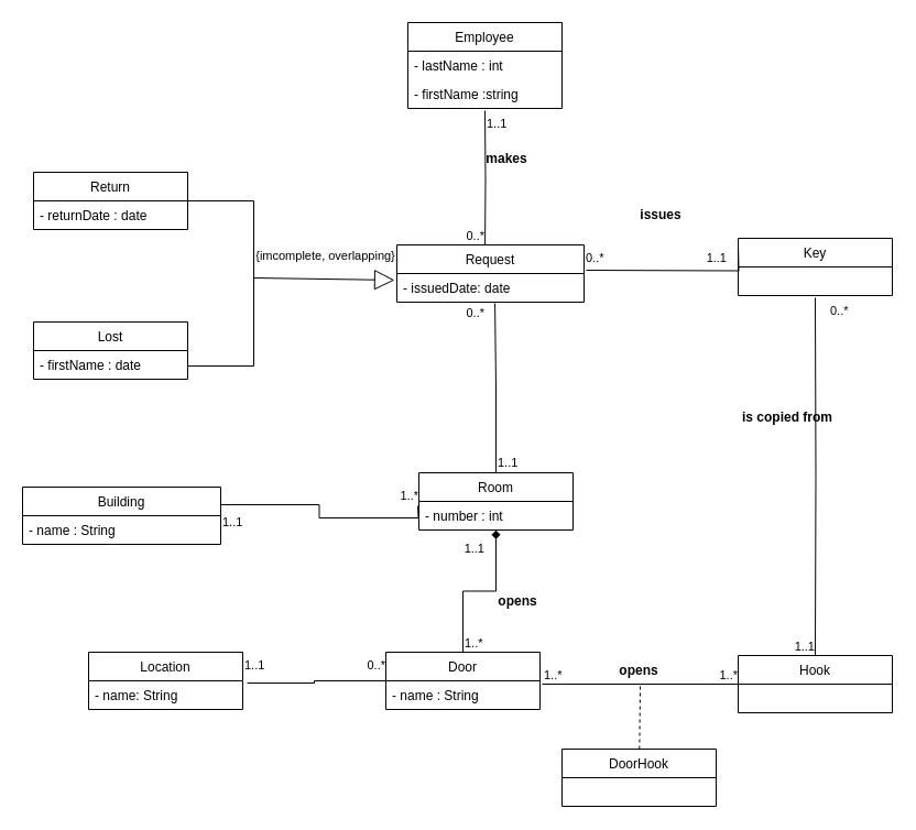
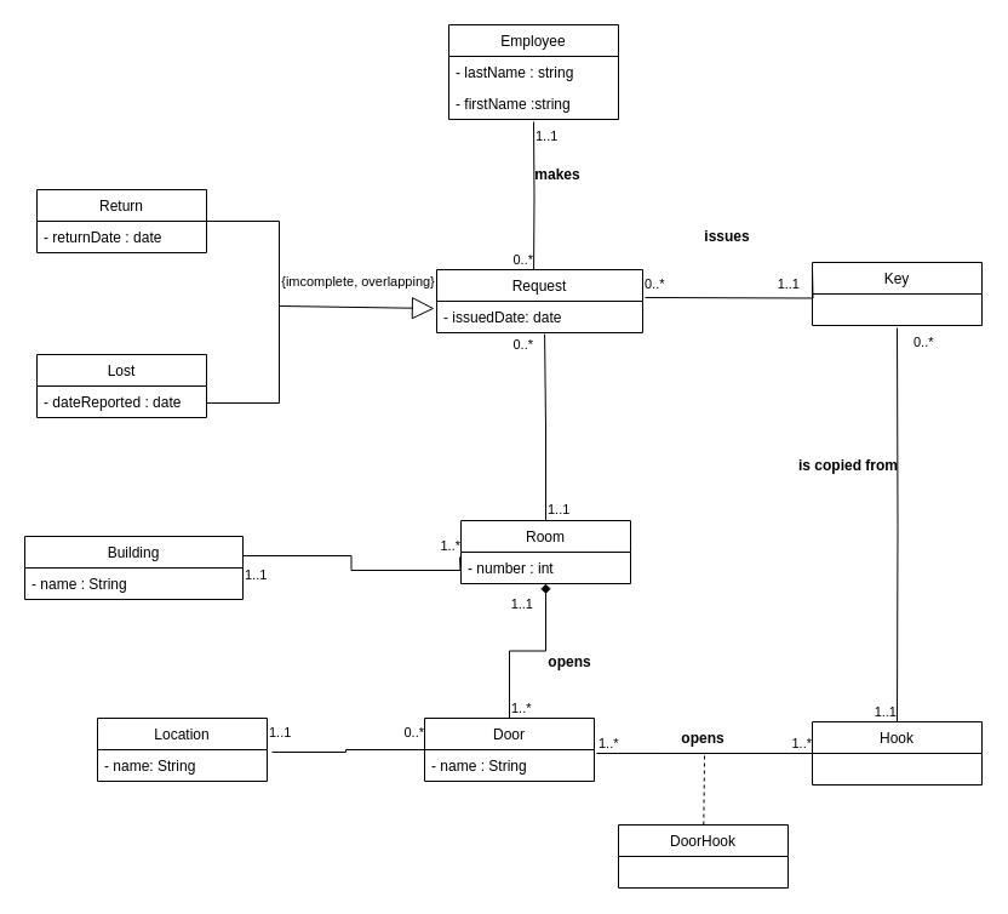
  <mxCell id="0" />
  <mxCell id="1" parent="0" />
  <mxCell id="2" value="Employee" style="swimlane;fontStyle=0;childLayout=stackLayout;horizontal=1;startSize=26;fillColor=none;horizontalStack=0;resizeParent=1;resizeParentMax=0;resizeLast=0;collapsible=1;marginBottom=0;" parent="1" vertex="1"><mxGeometry x="370" y="20" width="140" height="78" as="geometry" /></mxCell>
- <mxCell id="3" value="- lastName : int" style="text;strokeColor=none;fillColor=none;align=left;verticalAlign=top;spacingLeft=4;spacingRight=4;overflow=hidden;rotatable=0;points=[[0,0.5],[1,0.5]];portConstraint=eastwest;" parent="2" vertex="1"><mxGeometry y="26" width="140" height="26" as="geometry" /></mxCell>
+ <mxCell id="3" value="- lastName : string" style="text;strokeColor=none;fillColor=none;align=left;verticalAlign=top;spacingLeft=4;spacingRight=4;overflow=hidden;rotatable=0;points=[[0,0.5],[1,0.5]];portConstraint=eastwest;" parent="2" vertex="1"><mxGeometry y="26" width="140" height="26" as="geometry" /></mxCell>
  <mxCell id="4" value="- firstName :string" style="text;strokeColor=none;fillColor=none;align=left;verticalAlign=top;spacingLeft=4;spacingRight=4;overflow=hidden;rotatable=0;points=[[0,0.5],[1,0.5]];portConstraint=eastwest;" parent="2" vertex="1"><mxGeometry y="52" width="140" height="26" as="geometry" /></mxCell>
  <mxCell id="5" value="Building" style="swimlane;fontStyle=0;childLayout=stackLayout;horizontal=1;startSize=26;fillColor=none;horizontalStack=0;resizeParent=1;resizeParentMax=0;resizeLast=0;collapsible=1;marginBottom=0;" parent="1" vertex="1"><mxGeometry x="20" y="442" width="180" height="52" as="geometry" /></mxCell>
  <mxCell id="6" value="- name : String" style="text;strokeColor=none;fillColor=none;align=left;verticalAlign=top;spacingLeft=4;spacingRight=4;overflow=hidden;rotatable=0;points=[[0,0.5],[1,0.5]];portConstraint=eastwest;" parent="5" vertex="1"><mxGeometry y="26" width="180" height="26" as="geometry" /></mxCell>
  <mxCell id="7" value="Hook" style="swimlane;fontStyle=0;childLayout=stackLayout;horizontal=1;startSize=26;fillColor=none;horizontalStack=0;resizeParent=1;resizeParentMax=0;resizeLast=0;collapsible=1;marginBottom=0;" parent="1" vertex="1"><mxGeometry x="670" y="595" width="140" height="52" as="geometry" /></mxCell>
  <mxCell id="8" value="Key" style="swimlane;fontStyle=0;childLayout=stackLayout;horizontal=1;startSize=26;fillColor=none;horizontalStack=0;resizeParent=1;resizeParentMax=0;resizeLast=0;collapsible=1;marginBottom=0;" parent="1" vertex="1"><mxGeometry x="670" y="216" width="140" height="52" as="geometry" /></mxCell>
  <mxCell id="9" value="Room" style="swimlane;fontStyle=0;childLayout=stackLayout;horizontal=1;startSize=26;fillColor=none;horizontalStack=0;resizeParent=1;resizeParentMax=0;resizeLast=0;collapsible=1;marginBottom=0;" parent="1" vertex="1"><mxGeometry x="380" y="429" width="140" height="52" as="geometry" /></mxCell>
  <mxCell id="10" value="- number : int" style="text;strokeColor=none;fillColor=none;align=left;verticalAlign=top;spacingLeft=4;spacingRight=4;overflow=hidden;rotatable=0;points=[[0,0.5],[1,0.5]];portConstraint=eastwest;" parent="9" vertex="1"><mxGeometry y="26" width="140" height="26" as="geometry" /></mxCell>
  <mxCell id="11" value="Door" style="swimlane;fontStyle=0;childLayout=stackLayout;horizontal=1;startSize=26;fillColor=none;horizontalStack=0;resizeParent=1;resizeParentMax=0;resizeLast=0;collapsible=1;marginBottom=0;" parent="1" vertex="1"><mxGeometry x="350" y="592" width="140" height="52" as="geometry" /></mxCell>
  <mxCell id="12" value="- name : String" style="text;strokeColor=none;fillColor=none;align=left;verticalAlign=top;spacingLeft=4;spacingRight=4;overflow=hidden;rotatable=0;points=[[0,0.5],[1,0.5]];portConstraint=eastwest;" parent="11" vertex="1"><mxGeometry y="26" width="140" height="26" as="geometry" /></mxCell>
  <mxCell id="13" value="Request" style="swimlane;fontStyle=0;childLayout=stackLayout;horizontal=1;startSize=26;fillColor=none;horizontalStack=0;resizeParent=1;resizeParentMax=0;resizeLast=0;collapsible=1;marginBottom=0;" parent="1" vertex="1"><mxGeometry x="360" y="222" width="170" height="52" as="geometry" /></mxCell>
  <mxCell id="14" value="- issuedDate: date" style="text;strokeColor=none;fillColor=none;align=left;verticalAlign=top;spacingLeft=4;spacingRight=4;overflow=hidden;rotatable=0;points=[[0,0.5],[1,0.5]];portConstraint=eastwest;" parent="13" vertex="1"><mxGeometry y="26" width="170" height="26" as="geometry" /></mxCell>
  <mxCell id="15" value="Return" style="swimlane;fontStyle=0;childLayout=stackLayout;horizontal=1;startSize=26;fillColor=none;horizontalStack=0;resizeParent=1;resizeParentMax=0;resizeLast=0;collapsible=1;marginBottom=0;" parent="1" vertex="1"><mxGeometry x="30" y="156" width="140" height="52" as="geometry" /></mxCell>
  <mxCell id="16" value="- returnDate : date" style="text;strokeColor=none;fillColor=none;align=left;verticalAlign=top;spacingLeft=4;spacingRight=4;overflow=hidden;rotatable=0;points=[[0,0.5],[1,0.5]];portConstraint=eastwest;" parent="15" vertex="1"><mxGeometry y="26" width="140" height="26" as="geometry" /></mxCell>
  <mxCell id="17" value="Lost" style="swimlane;fontStyle=0;childLayout=stackLayout;horizontal=1;startSize=26;fillColor=none;horizontalStack=0;resizeParent=1;resizeParentMax=0;resizeLast=0;collapsible=1;marginBottom=0;" parent="1" vertex="1"><mxGeometry x="30" y="292" width="140" height="52" as="geometry" /></mxCell>
- <mxCell id="18" value="- firstName : date" style="text;strokeColor=none;fillColor=none;align=left;verticalAlign=top;spacingLeft=4;spacingRight=4;overflow=hidden;rotatable=0;points=[[0,0.5],[1,0.5]];portConstraint=eastwest;" parent="17" vertex="1"><mxGeometry y="26" width="140" height="26" as="geometry" /></mxCell>
+ <mxCell id="18" value="- dateReported : date" style="text;strokeColor=none;fillColor=none;align=left;verticalAlign=top;spacingLeft=4;spacingRight=4;overflow=hidden;rotatable=0;points=[[0,0.5],[1,0.5]];portConstraint=eastwest;" parent="17" vertex="1"><mxGeometry y="26" width="140" height="26" as="geometry" /></mxCell>
  <mxCell id="19" value="" style="endArrow=none;html=1;rounded=0;" parent="1" edge="1"><mxGeometry relative="1" as="geometry"><mxPoint x="170" y="332" as="sourcePoint" /><mxPoint x="230" y="332" as="targetPoint" /></mxGeometry></mxCell>
  <mxCell id="20" value="" style="endArrow=none;html=1;rounded=0;" parent="1" edge="1"><mxGeometry relative="1" as="geometry"><mxPoint x="170" y="182" as="sourcePoint" /><mxPoint x="230" y="182" as="targetPoint" /></mxGeometry></mxCell>
  <mxCell id="21" value="" style="endArrow=none;html=1;rounded=0;" parent="1" edge="1"><mxGeometry relative="1" as="geometry"><mxPoint x="230" y="182" as="sourcePoint" /><mxPoint x="230" y="332" as="targetPoint" /></mxGeometry></mxCell>
  <mxCell id="22" value="{imcomplete, overlapping}" style="endArrow=block;endSize=16;endFill=0;html=1;rounded=0;entryX=-0.012;entryY=0.769;entryDx=0;entryDy=0;entryPerimeter=0;" parent="1" edge="1"><mxGeometry x="0.011" y="21" width="160" relative="1" as="geometry"><mxPoint x="230" y="252" as="sourcePoint" /><mxPoint x="357.96" y="253.994" as="targetPoint" /><mxPoint as="offset" /></mxGeometry></mxCell>
  <mxCell id="23" value="" style="endArrow=none;html=1;edgeStyle=orthogonalEdgeStyle;rounded=0;entryX=0.471;entryY=0;entryDx=0;entryDy=0;entryPerimeter=0;" parent="1" target="13" edge="1"><mxGeometry relative="1" as="geometry"><mxPoint x="440" y="100" as="sourcePoint" /><mxPoint x="600" y="160" as="targetPoint" /></mxGeometry></mxCell>
  <mxCell id="24" value="1..1" style="edgeLabel;resizable=0;html=1;align=left;verticalAlign=bottom;" parent="23" connectable="0" vertex="1"><mxGeometry x="-1" relative="1" as="geometry"><mxPoint y="20" as="offset" /></mxGeometry></mxCell>
  <mxCell id="25" value="0..*" style="edgeLabel;resizable=0;html=1;align=right;verticalAlign=bottom;" parent="23" connectable="0" vertex="1"><mxGeometry x="1" relative="1" as="geometry" /></mxCell>
  <mxCell id="26" value="makes" style="text;align=center;fontStyle=1;verticalAlign=middle;spacingLeft=3;spacingRight=3;strokeColor=none;rotatable=0;points=[[0,0.5],[1,0.5]];portConstraint=eastwest;" parent="1" vertex="1"><mxGeometry x="420" y="130" width="80" height="26" as="geometry" /></mxCell>
  <mxCell id="27" value="" style="endArrow=none;html=1;edgeStyle=orthogonalEdgeStyle;rounded=0;exitX=1.012;exitY=-0.115;exitDx=0;exitDy=0;exitPerimeter=0;entryX=0;entryY=0.5;entryDx=0;entryDy=0;" parent="1" edge="1"><mxGeometry relative="1" as="geometry"><mxPoint x="532.04" y="245.01" as="sourcePoint" /><mxPoint x="670" y="221" as="targetPoint" /></mxGeometry></mxCell>
  <mxCell id="28" value="0..*" style="edgeLabel;resizable=0;html=1;align=left;verticalAlign=bottom;" parent="27" connectable="0" vertex="1"><mxGeometry x="-1" relative="1" as="geometry"><mxPoint x="-2" y="-3" as="offset" /></mxGeometry></mxCell>
  <mxCell id="29" value="1..1" style="edgeLabel;resizable=0;html=1;align=right;verticalAlign=bottom;" parent="27" connectable="0" vertex="1"><mxGeometry x="1" relative="1" as="geometry"><mxPoint x="-10" y="21" as="offset" /></mxGeometry></mxCell>
  <mxCell id="30" value="issues" style="text;align=center;fontStyle=1;verticalAlign=middle;spacingLeft=3;spacingRight=3;strokeColor=none;rotatable=0;points=[[0,0.5],[1,0.5]];portConstraint=eastwest;" parent="1" vertex="1"><mxGeometry x="560" y="181" width="80" height="26" as="geometry" /></mxCell>
  <mxCell id="31" value="" style="endArrow=none;html=1;edgeStyle=orthogonalEdgeStyle;rounded=0;entryX=0.5;entryY=0;entryDx=0;entryDy=0;" parent="1" target="7" edge="1"><mxGeometry relative="1" as="geometry"><mxPoint x="740" y="270" as="sourcePoint" /><mxPoint x="720" y="372" as="targetPoint" /></mxGeometry></mxCell>
  <mxCell id="32" value="0..*" style="edgeLabel;resizable=0;html=1;align=left;verticalAlign=bottom;" parent="31" connectable="0" vertex="1"><mxGeometry x="-1" relative="1" as="geometry"><mxPoint x="12" y="20" as="offset" /></mxGeometry></mxCell>
  <mxCell id="33" value="1..1" style="edgeLabel;resizable=0;html=1;align=right;verticalAlign=bottom;" parent="31" connectable="0" vertex="1"><mxGeometry x="1" relative="1" as="geometry" /></mxCell>
- <mxCell id="34" value="is copied from" style="text;align=center;fontStyle=1;verticalAlign=middle;spacingLeft=3;spacingRight=3;strokeColor=none;rotatable=0;points=[[0,0.5],[1,0.5]];portConstraint=eastwest;" parent="1" vertex="1"><mxGeometry x="675" y="365" width="80" height="26" as="geometry" /></mxCell>
+ <mxCell id="34" value="is copied from" style="text;align=center;fontStyle=1;verticalAlign=middle;spacingLeft=3;spacingRight=3;strokeColor=none;rotatable=0;points=[[0,0.5],[1,0.5]];portConstraint=eastwest;" parent="1" vertex="1"><mxGeometry x="660" y="370" width="80" height="26" as="geometry" /></mxCell>
  <mxCell id="35" value="" style="endArrow=none;html=1;edgeStyle=orthogonalEdgeStyle;rounded=0;exitX=0.5;exitY=0;exitDx=0;exitDy=0;entryX=0.524;entryY=1.038;entryDx=0;entryDy=0;entryPerimeter=0;" parent="1" source="9" edge="1"><mxGeometry relative="1" as="geometry"><mxPoint x="430" y="352" as="sourcePoint" /><mxPoint x="449.08" y="274.988" as="targetPoint" /></mxGeometry></mxCell>
  <mxCell id="36" value="1..1" style="edgeLabel;resizable=0;html=1;align=left;verticalAlign=bottom;" parent="35" connectable="0" vertex="1"><mxGeometry x="-1" relative="1" as="geometry"><mxPoint y="-1" as="offset" /></mxGeometry></mxCell>
  <mxCell id="37" value="0..*" style="edgeLabel;resizable=0;html=1;align=right;verticalAlign=bottom;" parent="35" connectable="0" vertex="1"><mxGeometry x="1" relative="1" as="geometry"><mxPoint x="-9" y="17" as="offset" /></mxGeometry></mxCell>
  <mxCell id="38" value="" style="endArrow=none;html=1;edgeStyle=orthogonalEdgeStyle;rounded=0;exitX=1;exitY=0.038;exitDx=0;exitDy=0;exitPerimeter=0;entryX=-0.007;entryY=0.154;entryDx=0;entryDy=0;entryPerimeter=0;" parent="1" source="6" edge="1"><mxGeometry relative="1" as="geometry"><mxPoint x="220" y="542" as="sourcePoint" /><mxPoint x="379.02" y="459.004" as="targetPoint" /></mxGeometry></mxCell>
  <mxCell id="39" value="1..1" style="edgeLabel;resizable=0;html=1;align=left;verticalAlign=bottom;" parent="38" connectable="0" vertex="1"><mxGeometry x="-1" relative="1" as="geometry"><mxPoint y="13" as="offset" /></mxGeometry></mxCell>
  <mxCell id="40" value="1..*" style="edgeLabel;resizable=0;html=1;align=right;verticalAlign=bottom;" parent="38" connectable="0" vertex="1"><mxGeometry x="1" relative="1" as="geometry"><mxPoint x="1" y="-1" as="offset" /></mxGeometry></mxCell>
  <mxCell id="41" value="" style="endArrow=diamond;html=1;edgeStyle=orthogonalEdgeStyle;rounded=0;exitX=0.5;exitY=0;exitDx=0;exitDy=0;entryX=0.5;entryY=1;entryDx=0;entryDy=0;entryPerimeter=0;" parent="1" source="11" target="10" edge="1"><mxGeometry relative="1" as="geometry"><mxPoint x="520" y="542" as="sourcePoint" /><mxPoint x="680" y="542" as="targetPoint" /></mxGeometry></mxCell>
  <mxCell id="42" value="1..*" style="edgeLabel;resizable=0;html=1;align=left;verticalAlign=bottom;" parent="41" connectable="0" vertex="1"><mxGeometry x="-1" relative="1" as="geometry"><mxPoint as="offset" /></mxGeometry></mxCell>
  <mxCell id="43" value="1..1" style="edgeLabel;resizable=0;html=1;align=right;verticalAlign=bottom;" parent="41" connectable="0" vertex="1"><mxGeometry x="1" relative="1" as="geometry"><mxPoint x="-10" y="25" as="offset" /></mxGeometry></mxCell>
  <mxCell id="44" value="opens" style="text;align=center;fontStyle=1;verticalAlign=middle;spacingLeft=3;spacingRight=3;strokeColor=none;rotatable=0;points=[[0,0.5],[1,0.5]];portConstraint=eastwest;" parent="1" vertex="1"><mxGeometry x="430" y="532" width="80" height="26" as="geometry" /></mxCell>
  <mxCell id="45" value="" style="endArrow=none;html=1;edgeStyle=orthogonalEdgeStyle;rounded=0;entryX=0;entryY=0.5;entryDx=0;entryDy=0;exitX=1.014;exitY=0.115;exitDx=0;exitDy=0;exitPerimeter=0;" parent="1" target="7" edge="1" source="12"><mxGeometry relative="1" as="geometry"><mxPoint x="530" y="612" as="sourcePoint" /><mxPoint x="720" y="562" as="targetPoint" /></mxGeometry></mxCell>
  <mxCell id="46" value="1..*" style="edgeLabel;resizable=0;html=1;align=left;verticalAlign=bottom;" parent="45" connectable="0" vertex="1"><mxGeometry x="-1" relative="1" as="geometry" /></mxCell>
  <mxCell id="47" value="1..*" style="edgeLabel;resizable=0;html=1;align=right;verticalAlign=bottom;" parent="45" connectable="0" vertex="1"><mxGeometry x="1" relative="1" as="geometry" /></mxCell>
  <mxCell id="48" value="opens" style="text;align=center;fontStyle=1;verticalAlign=middle;spacingLeft=3;spacingRight=3;strokeColor=none;rotatable=0;points=[[0,0.5],[1,0.5]];portConstraint=eastwest;" parent="1" vertex="1"><mxGeometry x="540" y="595" width="80" height="26" as="geometry" /></mxCell>
  <mxCell id="49" value="" style="endArrow=none;dashed=1;html=1;rounded=0;entryX=0.513;entryY=1.038;entryDx=0;entryDy=0;entryPerimeter=0;" parent="1" source="50" target="48" edge="1"><mxGeometry width="50" height="50" relative="1" as="geometry"><mxPoint x="591" y="692" as="sourcePoint" /><mxPoint x="660" y="572" as="targetPoint" /></mxGeometry></mxCell>
  <mxCell id="50" value="DoorHook" style="swimlane;fontStyle=0;childLayout=stackLayout;horizontal=1;startSize=26;fillColor=none;horizontalStack=0;resizeParent=1;resizeParentMax=0;resizeLast=0;collapsible=1;marginBottom=0;" parent="1" vertex="1"><mxGeometry x="510" y="680" width="140" height="52" as="geometry" /></mxCell>
  <mxCell id="51" value="Location" style="swimlane;fontStyle=0;childLayout=stackLayout;horizontal=1;startSize=26;fillColor=none;horizontalStack=0;resizeParent=1;resizeParentMax=0;resizeLast=0;collapsible=1;marginBottom=0;" parent="1" vertex="1"><mxGeometry x="80" y="592" width="140" height="52" as="geometry" /></mxCell>
  <mxCell id="52" value="- name: String" style="text;strokeColor=none;fillColor=none;align=left;verticalAlign=top;spacingLeft=4;spacingRight=4;overflow=hidden;rotatable=0;points=[[0,0.5],[1,0.5]];portConstraint=eastwest;" parent="51" vertex="1"><mxGeometry y="26" width="140" height="26" as="geometry" /></mxCell>
  <mxCell id="53" value="" style="endArrow=none;html=1;edgeStyle=orthogonalEdgeStyle;rounded=0;exitX=1.029;exitY=0.077;exitDx=0;exitDy=0;exitPerimeter=0;entryX=0;entryY=0.5;entryDx=0;entryDy=0;" parent="1" source="52" target="11" edge="1"><mxGeometry relative="1" as="geometry"><mxPoint x="140" y="682" as="sourcePoint" /><mxPoint x="300" y="682" as="targetPoint" /></mxGeometry></mxCell>
  <mxCell id="54" value="1..1" style="edgeLabel;resizable=0;html=1;align=left;verticalAlign=bottom;" parent="53" connectable="0" vertex="1"><mxGeometry x="-1" relative="1" as="geometry"><mxPoint x="-4" y="-8" as="offset" /></mxGeometry></mxCell>
  <mxCell id="55" value="0..*" style="edgeLabel;resizable=0;html=1;align=right;verticalAlign=bottom;" parent="53" connectable="0" vertex="1"><mxGeometry x="1" relative="1" as="geometry"><mxPoint y="-6" as="offset" /></mxGeometry></mxCell>
